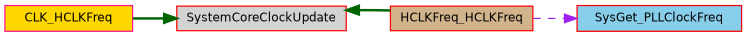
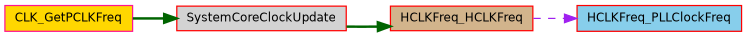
  digraph {
    rankdir=LR
    node [color=red fontname=Helvetica fontsize=10 shape=record style=filled]
    edge [color=darkgreen fontname=Helvetica fontsize=10 labelfontname=Helvetica labelfontsize=10 style=bold]
-   n1 [color=deeppink fillcolor=gold fontcolor=black height=0.2 label=CLK_HCLKFreq width=0.4]
+   n1 [color=deeppink fillcolor=gold fontcolor=black height=0.2 label=CLK_GetPCLKFreq width=0.4]
    n2 [fillcolor=lightgrey height=0.2 label=SystemCoreClockUpdate width=0.4]
    n3 [fillcolor=tan height=0.2 label=HCLKFreq_HCLKFreq width=0.4]
-   n4 [fillcolor=skyblue height=0.2 label=SysGet_PLLClockFreq width=0.4]
+   n4 [fillcolor=skyblue height=0.2 label=HCLKFreq_PLLClockFreq width=0.4]
    n1 -> n2
-   n3 -> n2
+   n2 -> n3
    n3 -> n4 [color=purple style=dashed]
  }
